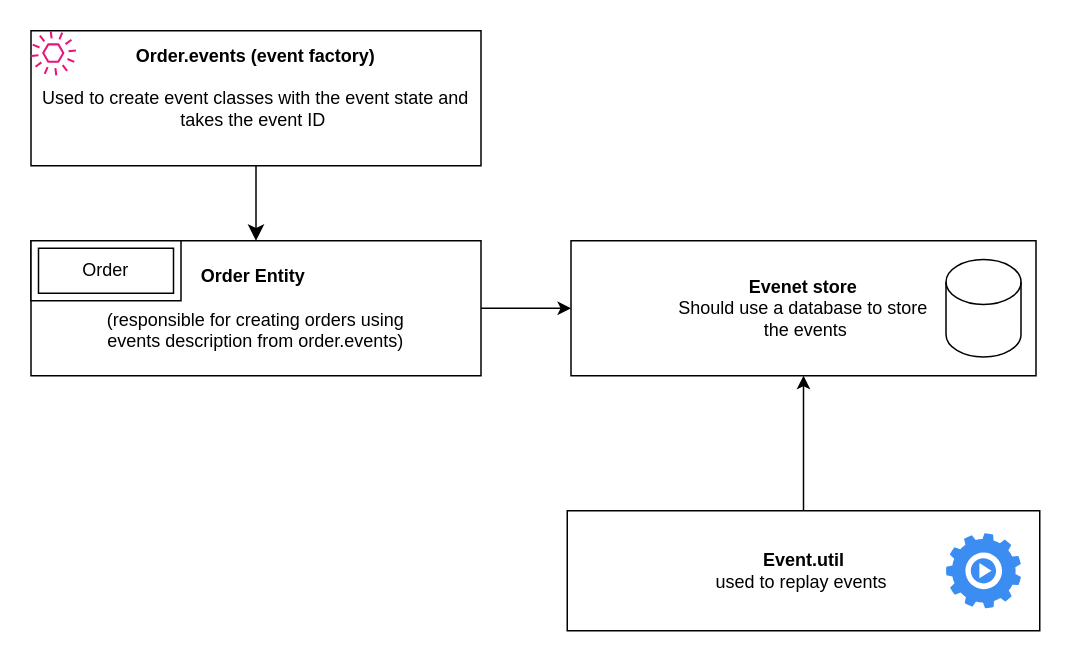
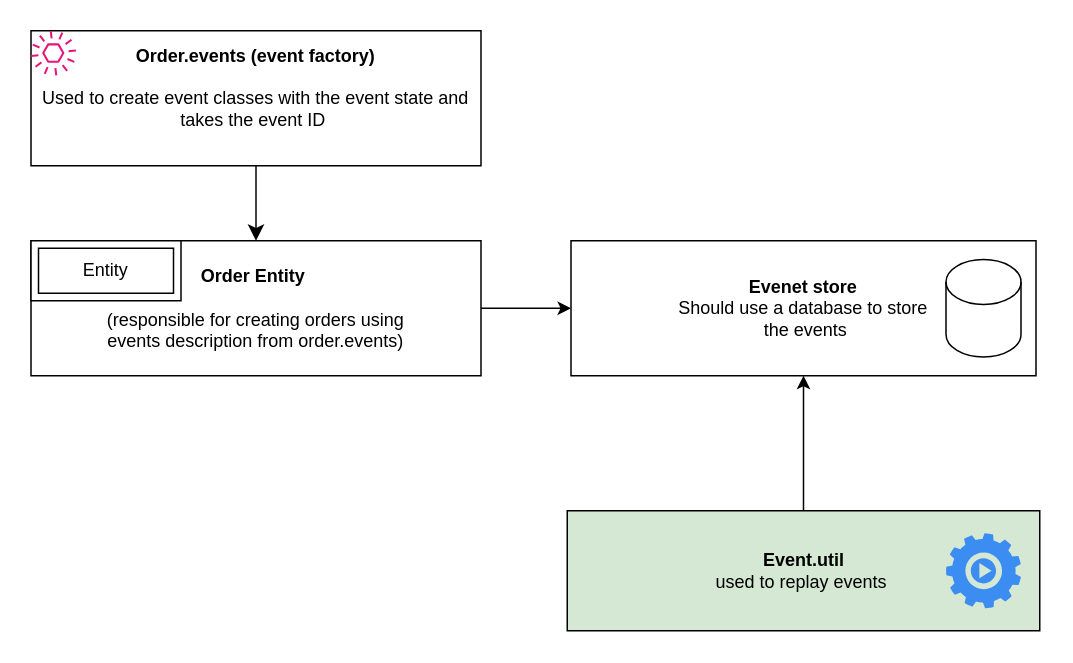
  <mxCell id="0" />
  <mxCell id="1" parent="0" />
  <mxCell id="2" style="edgeStyle=orthogonalEdgeStyle;rounded=0;orthogonalLoop=1;jettySize=auto;html=1;exitX=1;exitY=0.5;exitDx=0;exitDy=0;entryX=0;entryY=0.5;entryDx=0;entryDy=0;" parent="1" source="3" target="6" edge="1"><mxGeometry relative="1" as="geometry" /></mxCell>
  <mxCell id="3" value="&lt;b&gt;Order Entity&amp;nbsp;&lt;br&gt;&lt;/b&gt;&lt;br&gt;(responsible for creating orders using &lt;br&gt;events description from order.events)" style="rounded=0;whiteSpace=wrap;html=1;" parent="1" vertex="1"><mxGeometry x="20" y="160" width="300" height="90" as="geometry" /></mxCell>
  <mxCell id="4" value="&lt;b&gt;Order.events (event factory)&lt;/b&gt;&lt;br&gt;&lt;br&gt;Used to create event classes with the event state and takes the event ID&amp;nbsp;&lt;div&gt;&lt;br/&gt;&lt;/div&gt;" style="rounded=0;whiteSpace=wrap;html=1;" parent="1" vertex="1"><mxGeometry x="20" y="20" width="300" height="90" as="geometry" /></mxCell>
  <mxCell id="5" value="" style="edgeStyle=elbowEdgeStyle;elbow=vertical;endArrow=classic;html=1;curved=0;rounded=0;endSize=8;startSize=8;exitX=0.5;exitY=1;exitDx=0;exitDy=0;entryX=0.5;entryY=0;entryDx=0;entryDy=0;" parent="1" source="4" target="3" edge="1"><mxGeometry width="50" height="50" relative="1" as="geometry"><mxPoint x="340" y="280" as="sourcePoint" /><mxPoint x="390" y="230" as="targetPoint" /><Array as="points"><mxPoint x="190" y="120" /></Array></mxGeometry></mxCell>
  <mxCell id="6" value="&lt;b&gt;Evenet store&lt;/b&gt;&lt;br&gt;Should use a database to store&lt;br&gt;&amp;nbsp;the events" style="rounded=0;whiteSpace=wrap;html=1;" parent="1" vertex="1"><mxGeometry x="380" y="160" width="310" height="90" as="geometry" /></mxCell>
  <mxCell id="7" style="edgeStyle=orthogonalEdgeStyle;rounded=0;orthogonalLoop=1;jettySize=auto;html=1;entryX=0.5;entryY=1;entryDx=0;entryDy=0;" parent="1" source="8" target="6" edge="1"><mxGeometry relative="1" as="geometry" /></mxCell>
- <mxCell id="8" value="&lt;b&gt;Event.util&lt;/b&gt;&lt;br&gt;used to replay events&amp;nbsp;" style="rounded=0;whiteSpace=wrap;html=1;" parent="1" vertex="1"><mxGeometry x="377.5" y="340" width="315" height="80" as="geometry" /></mxCell>
+ <mxCell id="8" value="&lt;b&gt;Event.util&lt;/b&gt;&lt;br&gt;used to replay events&amp;nbsp;" style="rounded=0;whiteSpace=wrap;html=1;fillColor=#d5e8d4;" parent="1" vertex="1"><mxGeometry x="377.5" y="340" width="315" height="80" as="geometry" /></mxCell>
  <mxCell id="9" value="" style="shape=cylinder3;whiteSpace=wrap;html=1;boundedLbl=1;backgroundOutline=1;size=15;" vertex="1" parent="1"><mxGeometry x="630" y="172.5" width="50" height="65" as="geometry" /></mxCell>
- <mxCell id="10" value="Order" style="shape=ext;margin=3;double=1;whiteSpace=wrap;html=1;align=center;" vertex="1" parent="1"><mxGeometry x="20" y="160" width="100" height="40" as="geometry" /></mxCell>
+ <mxCell id="10" value="Entity" style="shape=ext;margin=3;double=1;whiteSpace=wrap;html=1;align=center;" vertex="1" parent="1"><mxGeometry x="20" y="160" width="100" height="40" as="geometry" /></mxCell>
  <mxCell id="11" value="" style="sketch=0;outlineConnect=0;fontColor=#232F3E;gradientColor=none;fillColor=#E7157B;strokeColor=none;dashed=0;verticalLabelPosition=bottom;verticalAlign=top;align=center;html=1;fontSize=12;fontStyle=0;aspect=fixed;pointerEvents=1;shape=mxgraph.aws4.event;" vertex="1" parent="1"><mxGeometry x="20" y="20" width="30" height="30" as="geometry" /></mxCell>
  <mxCell id="12" value="" style="sketch=0;html=1;aspect=fixed;strokeColor=none;shadow=0;fillColor=#3B8DF1;verticalAlign=top;labelPosition=center;verticalLabelPosition=bottom;shape=mxgraph.gcp2.play_gear" vertex="1" parent="1"><mxGeometry x="630" y="355" width="50" height="50" as="geometry" /></mxCell>
